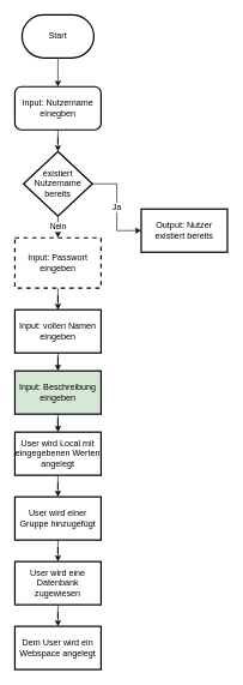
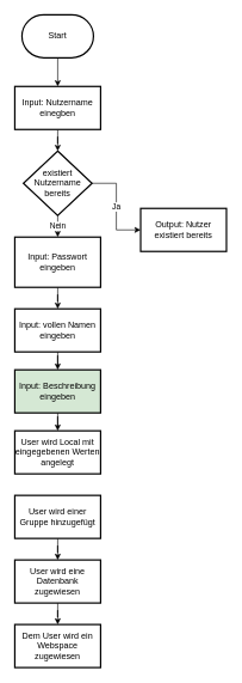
  <mxCell id="0" />
  <mxCell id="1" parent="0" />
  <mxCell id="2" value="" style="edgeStyle=orthogonalEdgeStyle;rounded=0;orthogonalLoop=1;jettySize=auto;html=1;" edge="1" parent="1" source="3" target="5"><mxGeometry relative="1" as="geometry" /></mxCell>
  <mxCell id="3" value="Start" style="strokeWidth=2;html=1;shape=mxgraph.flowchart.terminator;whiteSpace=wrap;" vertex="1" parent="1"><mxGeometry x="30" y="20" width="100" height="60" as="geometry" /></mxCell>
  <mxCell id="4" value="" style="edgeStyle=orthogonalEdgeStyle;rounded=0;orthogonalLoop=1;jettySize=auto;html=1;" edge="1" parent="1" source="5" target="8"><mxGeometry relative="1" as="geometry" /></mxCell>
- <mxCell id="5" value="Input: Nutzername einegben" style="whiteSpace=wrap;html=1;strokeWidth=2;rounded=1;" vertex="1" parent="1"><mxGeometry x="20" y="120" width="120" height="60" as="geometry" /></mxCell>
+ <mxCell id="5" value="Input: Nutzername einegben" style="whiteSpace=wrap;html=1;strokeWidth=2;" vertex="1" parent="1"><mxGeometry x="20" y="120" width="120" height="60" as="geometry" /></mxCell>
  <mxCell id="6" value="Ja" style="edgeStyle=orthogonalEdgeStyle;rounded=0;orthogonalLoop=1;jettySize=auto;html=1;" edge="1" parent="1" source="8" target="9"><mxGeometry relative="1" as="geometry" /></mxCell>
  <mxCell id="7" value="Nein" style="edgeStyle=orthogonalEdgeStyle;rounded=0;orthogonalLoop=1;jettySize=auto;html=1;" edge="1" parent="1" source="8" target="11"><mxGeometry relative="1" as="geometry" /></mxCell>
  <mxCell id="8" value="existiert Nutzername bereits" style="rhombus;whiteSpace=wrap;html=1;strokeWidth=2;" vertex="1" parent="1"><mxGeometry x="32" y="210" width="96" height="90" as="geometry" /></mxCell>
  <mxCell id="9" value="Output: Nutzer existiert bereits" style="whiteSpace=wrap;html=1;strokeWidth=2;" vertex="1" parent="1"><mxGeometry x="196" y="290" width="120" height="60" as="geometry" /></mxCell>
  <mxCell id="10" value="" style="edgeStyle=orthogonalEdgeStyle;rounded=0;orthogonalLoop=1;jettySize=auto;html=1;" edge="1" parent="1" source="11" target="13"><mxGeometry relative="1" as="geometry" /></mxCell>
- <mxCell id="11" value="Input: Passwort eingeben" style="whiteSpace=wrap;html=1;strokeWidth=2;dashed=1;" vertex="1" parent="1"><mxGeometry x="20" y="330" width="120" height="70" as="geometry" /></mxCell>
+ <mxCell id="11" value="Input: Passwort eingeben" style="whiteSpace=wrap;html=1;strokeWidth=2;" vertex="1" parent="1"><mxGeometry x="20" y="330" width="120" height="70" as="geometry" /></mxCell>
  <mxCell id="12" value="" style="edgeStyle=orthogonalEdgeStyle;rounded=0;orthogonalLoop=1;jettySize=auto;html=1;" edge="1" parent="1" source="13" target="15"><mxGeometry relative="1" as="geometry" /></mxCell>
  <mxCell id="13" value="Input: vollen Namen eingeben" style="whiteSpace=wrap;html=1;strokeWidth=2;" vertex="1" parent="1"><mxGeometry x="20" y="430" width="120" height="60" as="geometry" /></mxCell>
  <mxCell id="14" value="" style="edgeStyle=orthogonalEdgeStyle;rounded=0;orthogonalLoop=1;jettySize=auto;html=1;" edge="1" parent="1" source="15" target="17"><mxGeometry relative="1" as="geometry" /></mxCell>
  <mxCell id="15" value="Input: Beschreibung eingeben" style="whiteSpace=wrap;html=1;strokeWidth=2;fillColor=#d5e8d4;" vertex="1" parent="1"><mxGeometry x="20" y="515" width="120" height="60" as="geometry" /></mxCell>
- <mxCell id="16" value="" style="edgeStyle=orthogonalEdgeStyle;rounded=0;orthogonalLoop=1;jettySize=auto;html=1;" edge="1" parent="1" source="17" target="19"><mxGeometry relative="1" as="geometry" /></mxCell>
  <mxCell id="17" value="User wird Local mit eingegebenen Werten angelegt" style="whiteSpace=wrap;html=1;strokeWidth=2;" vertex="1" parent="1"><mxGeometry x="20" y="600" width="120" height="60" as="geometry" /></mxCell>
  <mxCell id="18" value="" style="edgeStyle=orthogonalEdgeStyle;rounded=0;orthogonalLoop=1;jettySize=auto;html=1;" edge="1" parent="1" source="19" target="21"><mxGeometry relative="1" as="geometry" /></mxCell>
  <mxCell id="19" value="User wird einer Gruppe hinzugefügt" style="whiteSpace=wrap;html=1;strokeWidth=2;" vertex="1" parent="1"><mxGeometry x="20" y="690" width="120" height="60" as="geometry" /></mxCell>
  <mxCell id="20" value="" style="edgeStyle=orthogonalEdgeStyle;rounded=0;orthogonalLoop=1;jettySize=auto;html=1;" edge="1" parent="1" source="21" target="22"><mxGeometry relative="1" as="geometry" /></mxCell>
  <mxCell id="21" value="User wird eine Datenbank zugewiesen" style="whiteSpace=wrap;html=1;strokeWidth=2;" vertex="1" parent="1"><mxGeometry x="20" y="780" width="120" height="60" as="geometry" /></mxCell>
- <mxCell id="22" value="Dem User wird ein Webspace angelegt" style="whiteSpace=wrap;html=1;strokeWidth=2;" vertex="1" parent="1"><mxGeometry x="20" y="870" width="120" height="60" as="geometry" /></mxCell>
+ <mxCell id="22" value="Dem User wird ein Webspace zugewiesen" style="whiteSpace=wrap;html=1;strokeWidth=2;" vertex="1" parent="1"><mxGeometry x="20" y="870" width="120" height="60" as="geometry" /></mxCell>
